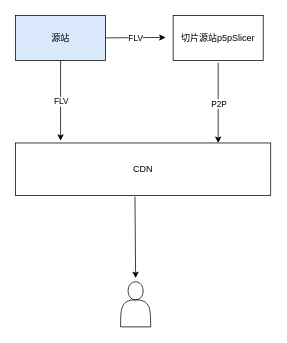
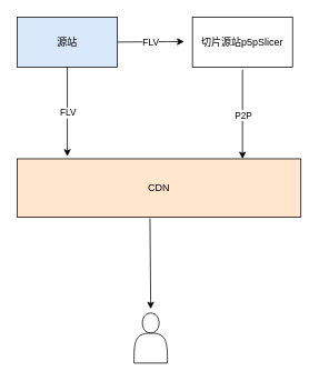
  <mxCell id="0" />
  <mxCell id="1" parent="0" />
  <mxCell id="2" value="切片源站p5pSlicer" style="rounded=0;whiteSpace=wrap;html=1;" vertex="1" parent="1"><mxGeometry x="230" y="20" width="120" height="60" as="geometry" /></mxCell>
  <mxCell id="3" value="源站" style="rounded=0;whiteSpace=wrap;html=1;fillColor=#dae8fc;" vertex="1" parent="1"><mxGeometry x="20" y="20" width="120" height="60" as="geometry" /></mxCell>
- <mxCell id="4" value="CDN" style="rounded=0;whiteSpace=wrap;html=1;" vertex="1" parent="1"><mxGeometry x="20" y="190" width="340" height="70" as="geometry" /></mxCell>
+ <mxCell id="4" value="CDN" style="rounded=0;whiteSpace=wrap;html=1;fillColor=#ffe6cc;" vertex="1" parent="1"><mxGeometry x="20" y="190" width="340" height="70" as="geometry" /></mxCell>
  <mxCell id="5" value="" style="endArrow=classic;html=1;rounded=0;exitX=0.5;exitY=1;exitDx=0;exitDy=0;" edge="1" parent="1" source="3"><mxGeometry relative="1" as="geometry"><mxPoint x="79.66" y="90" as="sourcePoint" /><mxPoint x="80" y="187" as="targetPoint" /><Array as="points"><mxPoint x="80" y="170" /></Array></mxGeometry></mxCell>
  <mxCell id="6" value="FLV" style="edgeLabel;resizable=0;html=1;;align=center;verticalAlign=middle;" connectable="0" vertex="1" parent="5"><mxGeometry relative="1" as="geometry" /></mxCell>
  <mxCell id="7" value="" style="endArrow=classic;html=1;rounded=0;" edge="1" parent="1"><mxGeometry relative="1" as="geometry"><mxPoint x="290" y="83" as="sourcePoint" /><mxPoint x="290" y="190" as="targetPoint" /></mxGeometry></mxCell>
  <mxCell id="8" value="P2P" style="edgeLabel;resizable=0;html=1;;align=center;verticalAlign=middle;" connectable="0" vertex="1" parent="7"><mxGeometry relative="1" as="geometry" /></mxCell>
  <mxCell id="9" value="" style="shape=actor;whiteSpace=wrap;html=1;" vertex="1" parent="1"><mxGeometry x="160" y="375" width="40" height="60" as="geometry" /></mxCell>
  <mxCell id="10" value="" style="endArrow=classic;html=1;rounded=0;exitX=0.468;exitY=1.021;exitDx=0;exitDy=0;exitPerimeter=0;" edge="1" parent="1" source="4"><mxGeometry width="50" height="50" relative="1" as="geometry"><mxPoint x="130" y="360" as="sourcePoint" /><mxPoint x="180" y="370" as="targetPoint" /></mxGeometry></mxCell>
  <mxCell id="11" value="" style="endArrow=classic;html=1;rounded=0;" edge="1" parent="1"><mxGeometry relative="1" as="geometry"><mxPoint x="140" y="50" as="sourcePoint" /><mxPoint x="220" y="49.5" as="targetPoint" /><Array as="points"><mxPoint x="200" y="49.5" /></Array></mxGeometry></mxCell>
  <mxCell id="12" value="FLV" style="edgeLabel;resizable=0;html=1;;align=center;verticalAlign=middle;" connectable="0" vertex="1" parent="11"><mxGeometry relative="1" as="geometry" /></mxCell>
